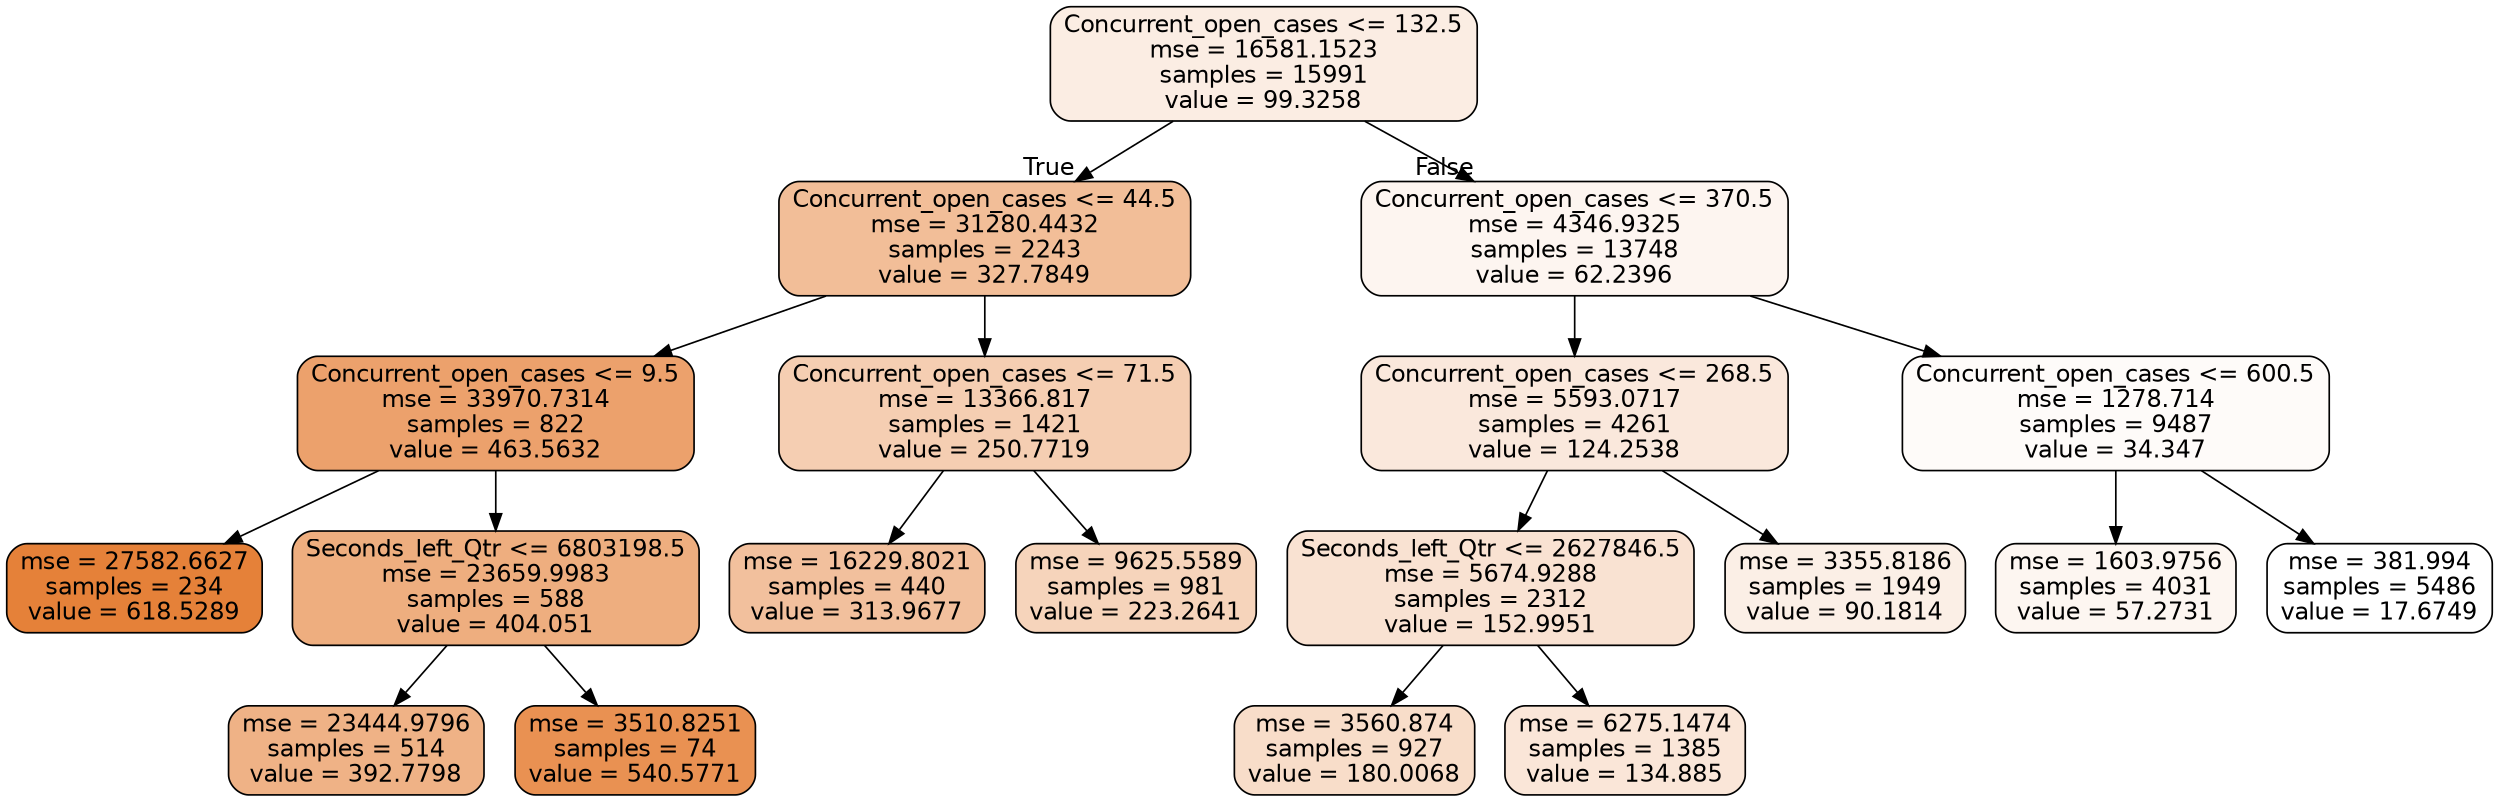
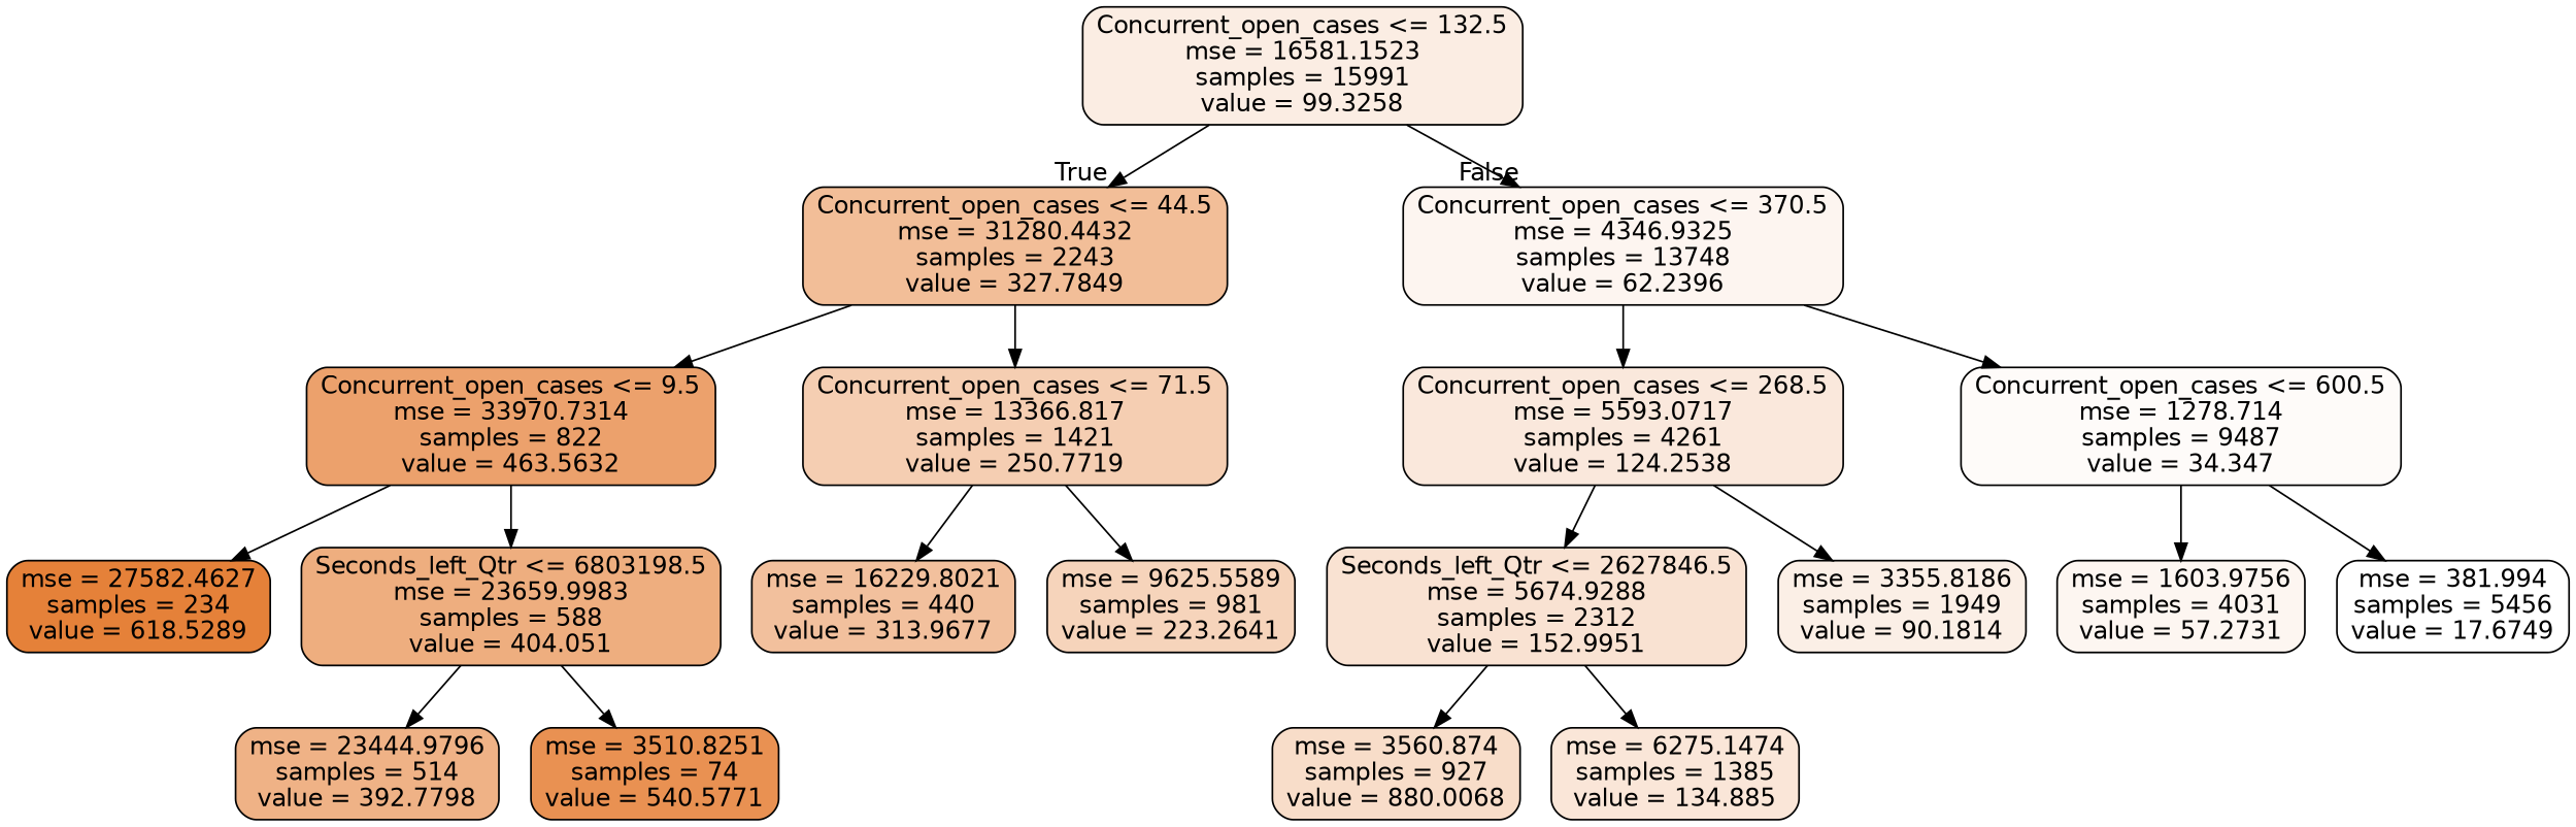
  digraph {
    node [color=black fontname=helvetica shape=box style="filled, rounded"]
    edge [fontname=helvetica]
    n1 [fillcolor="#e5813923" label="Concurrent_open_cases <= 132.5\nmse = 16581.1523\nsamples = 15991\nvalue = 99.3258"]
    n2 [fillcolor="#e5813984" label="Concurrent_open_cases <= 44.5\nmse = 31280.4432\nsamples = 2243\nvalue = 327.7849"]
    n3 [fillcolor="#e5813913" label="Concurrent_open_cases <= 370.5\nmse = 4346.9325\nsamples = 13748\nvalue = 62.2396"]
    n4 [fillcolor="#e58139bd" label="Concurrent_open_cases <= 9.5\nmse = 33970.7314\nsamples = 822\nvalue = 463.5632"]
    n5 [fillcolor="#e5813963" label="Concurrent_open_cases <= 71.5\nmse = 13366.817\nsamples = 1421\nvalue = 250.7719"]
    n6 [fillcolor="#e581392d" label="Concurrent_open_cases <= 268.5\nmse = 5593.0717\nsamples = 4261\nvalue = 124.2538"]
    n7 [fillcolor="#e5813907" label="Concurrent_open_cases <= 600.5\nmse = 1278.714\nsamples = 9487\nvalue = 34.347"]
-   n8 [fillcolor="#e58139ff" label="mse = 27582.6627\nsamples = 234\nvalue = 618.5289"]
+   n8 [fillcolor="#e58139ff" label="mse = 27582.4627\nsamples = 234\nvalue = 618.5289"]
    n9 [fillcolor="#e58139a4" label="Seconds_left_Qtr <= 6803198.5\nmse = 23659.9983\nsamples = 588\nvalue = 404.051"]
    n10 [fillcolor="#e581397e" label="mse = 16229.8021\nsamples = 440\nvalue = 313.9677"]
    n11 [fillcolor="#e5813957" label="mse = 9625.5589\nsamples = 981\nvalue = 223.2641"]
    n12 [fillcolor="#e581399b" label="mse = 23444.9796\nsamples = 514\nvalue = 392.7798"]
    n13 [fillcolor="#e58139de" label="mse = 3510.8251\nsamples = 74\nvalue = 540.5771"]
    n14 [fillcolor="#e5813939" label="Seconds_left_Qtr <= 2627846.5\nmse = 5674.9288\nsamples = 2312\nvalue = 152.9951"]
    n15 [fillcolor="#e581391f" label="mse = 3355.8186\nsamples = 1949\nvalue = 90.1814"]
    n16 [fillcolor="#e5813911" label="mse = 1603.9756\nsamples = 4031\nvalue = 57.2731"]
-   n17 [fillcolor="#e5813900" label="mse = 381.994\nsamples = 5486\nvalue = 17.6749"]
-   n18 [fillcolor="#e5813945" label="mse = 3560.874\nsamples = 927\nvalue = 180.0068"]
+   n17 [fillcolor="#e5813900" label="mse = 381.994\nsamples = 5456\nvalue = 17.6749"]
+   n18 [fillcolor="#e5813945" label="mse = 3560.874\nsamples = 927\nvalue = 880.0068"]
    n19 [fillcolor="#e5813932" label="mse = 6275.1474\nsamples = 1385\nvalue = 134.885"]
    n1 -> n2 [headlabel=True labelangle=45 labeldistance=2.5]
    n1 -> n3 [headlabel=False labelangle=-45 labeldistance=2.5]
    n2 -> n4
    n2 -> n5
    n3 -> n6
    n3 -> n7
    n4 -> n8
    n4 -> n9
    n5 -> n10
    n5 -> n11
    n6 -> n14
    n6 -> n15
    n7 -> n16
    n7 -> n17
    n9 -> n12
    n9 -> n13
    n14 -> n18
    n14 -> n19
  }
